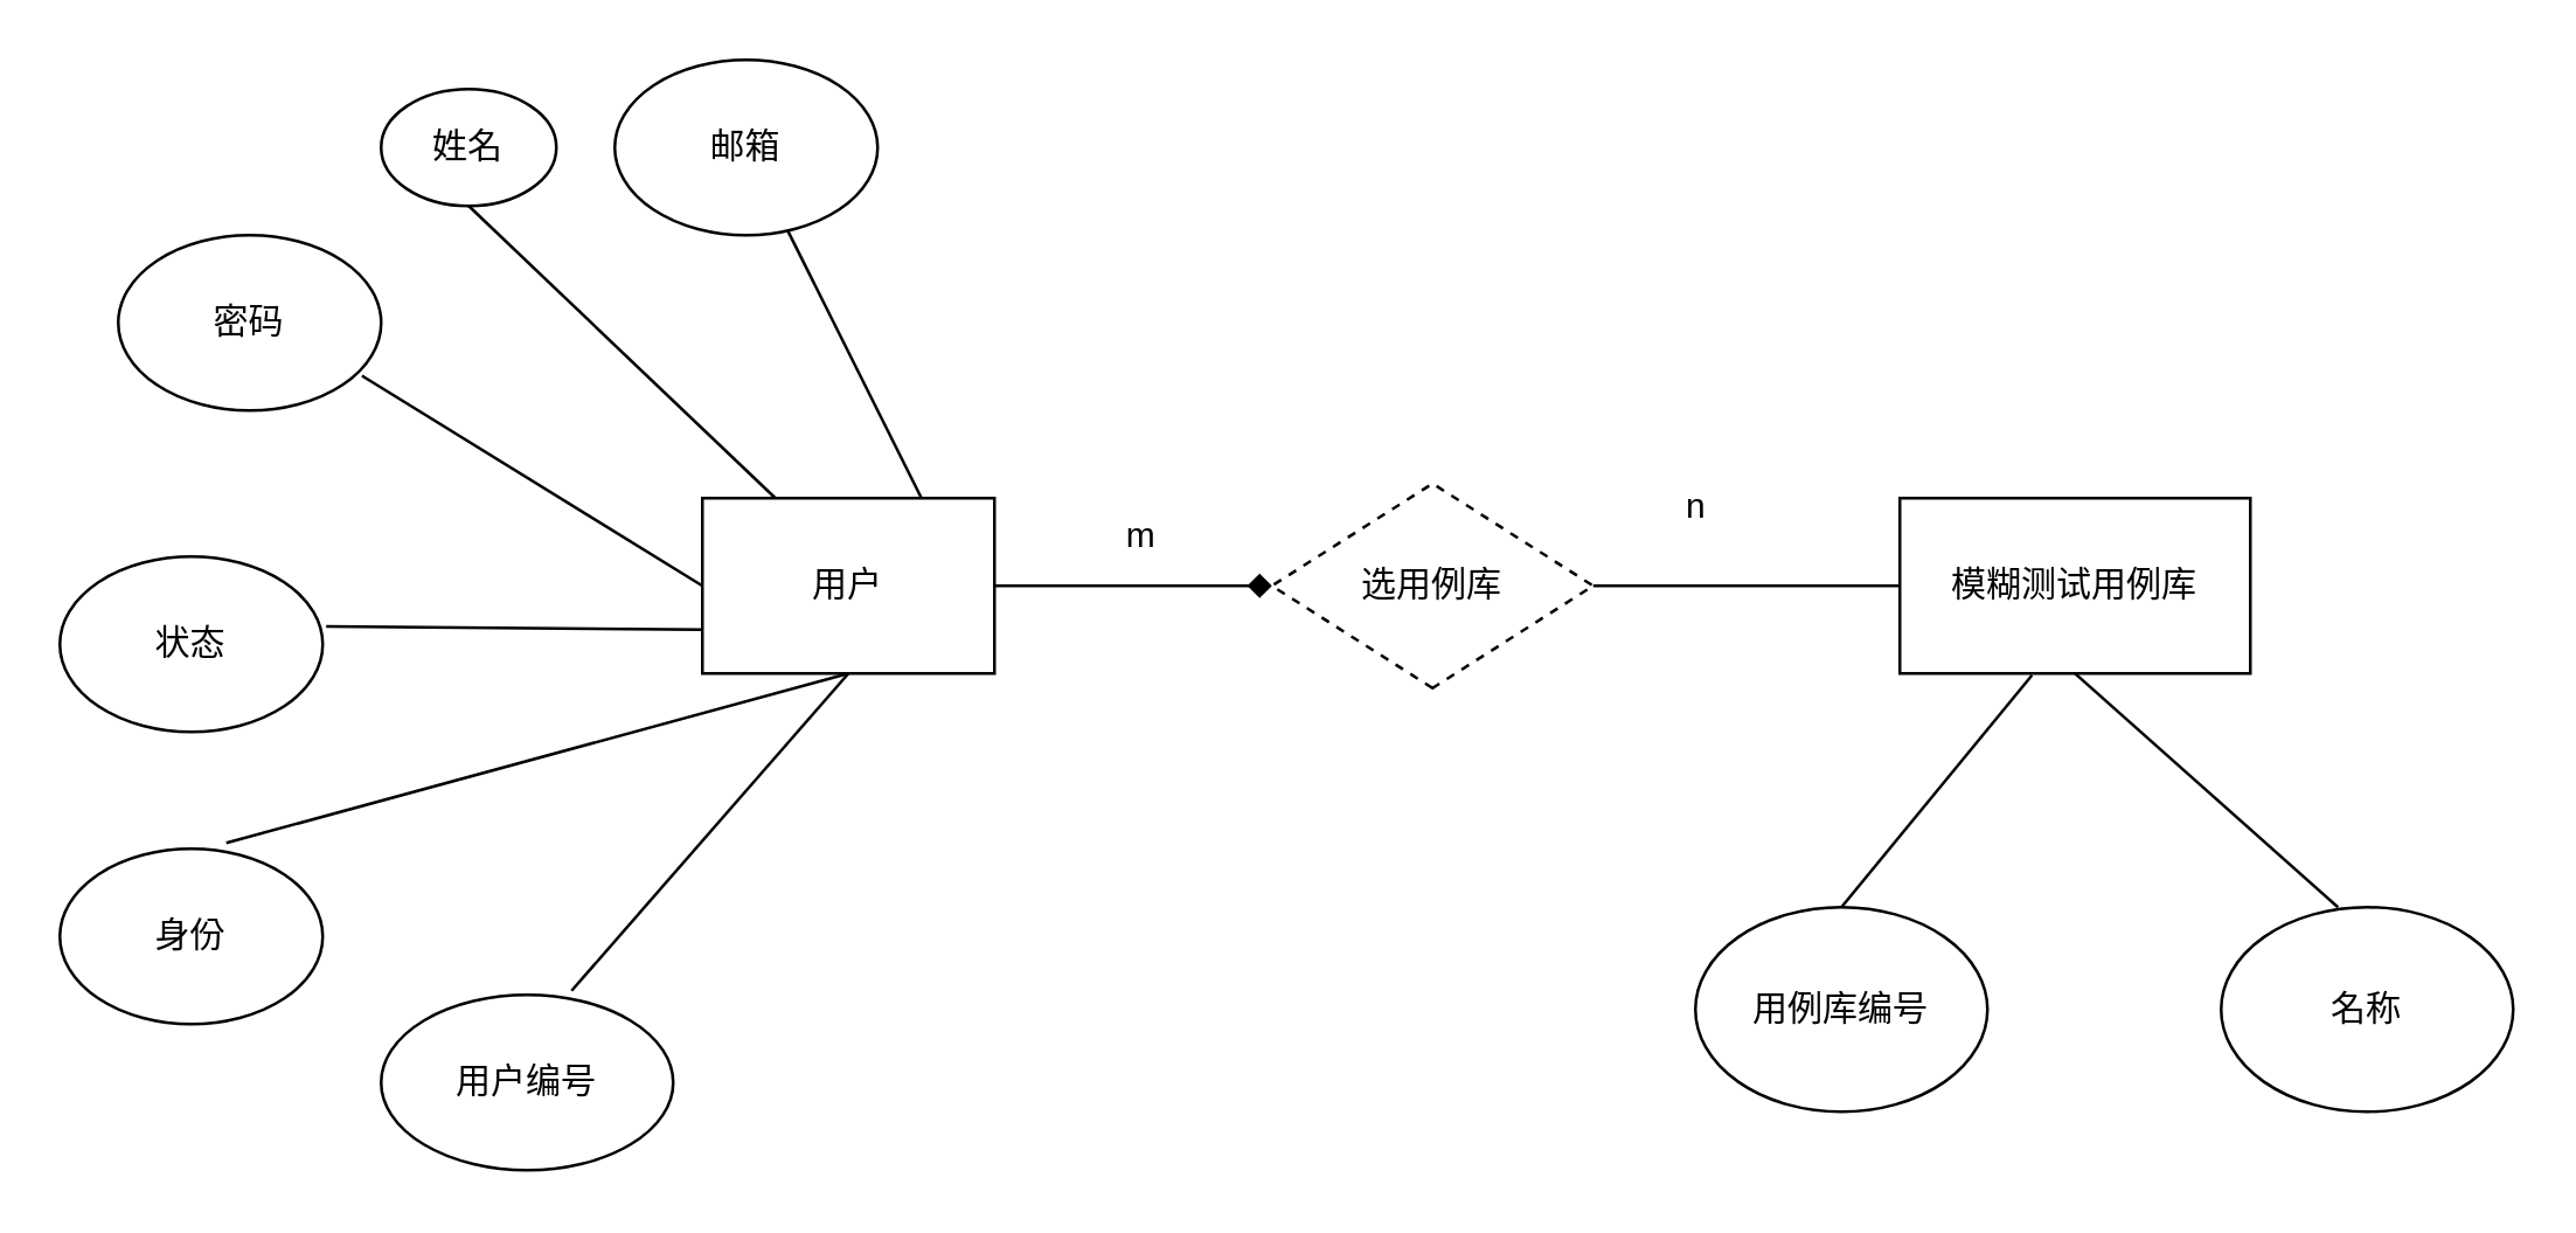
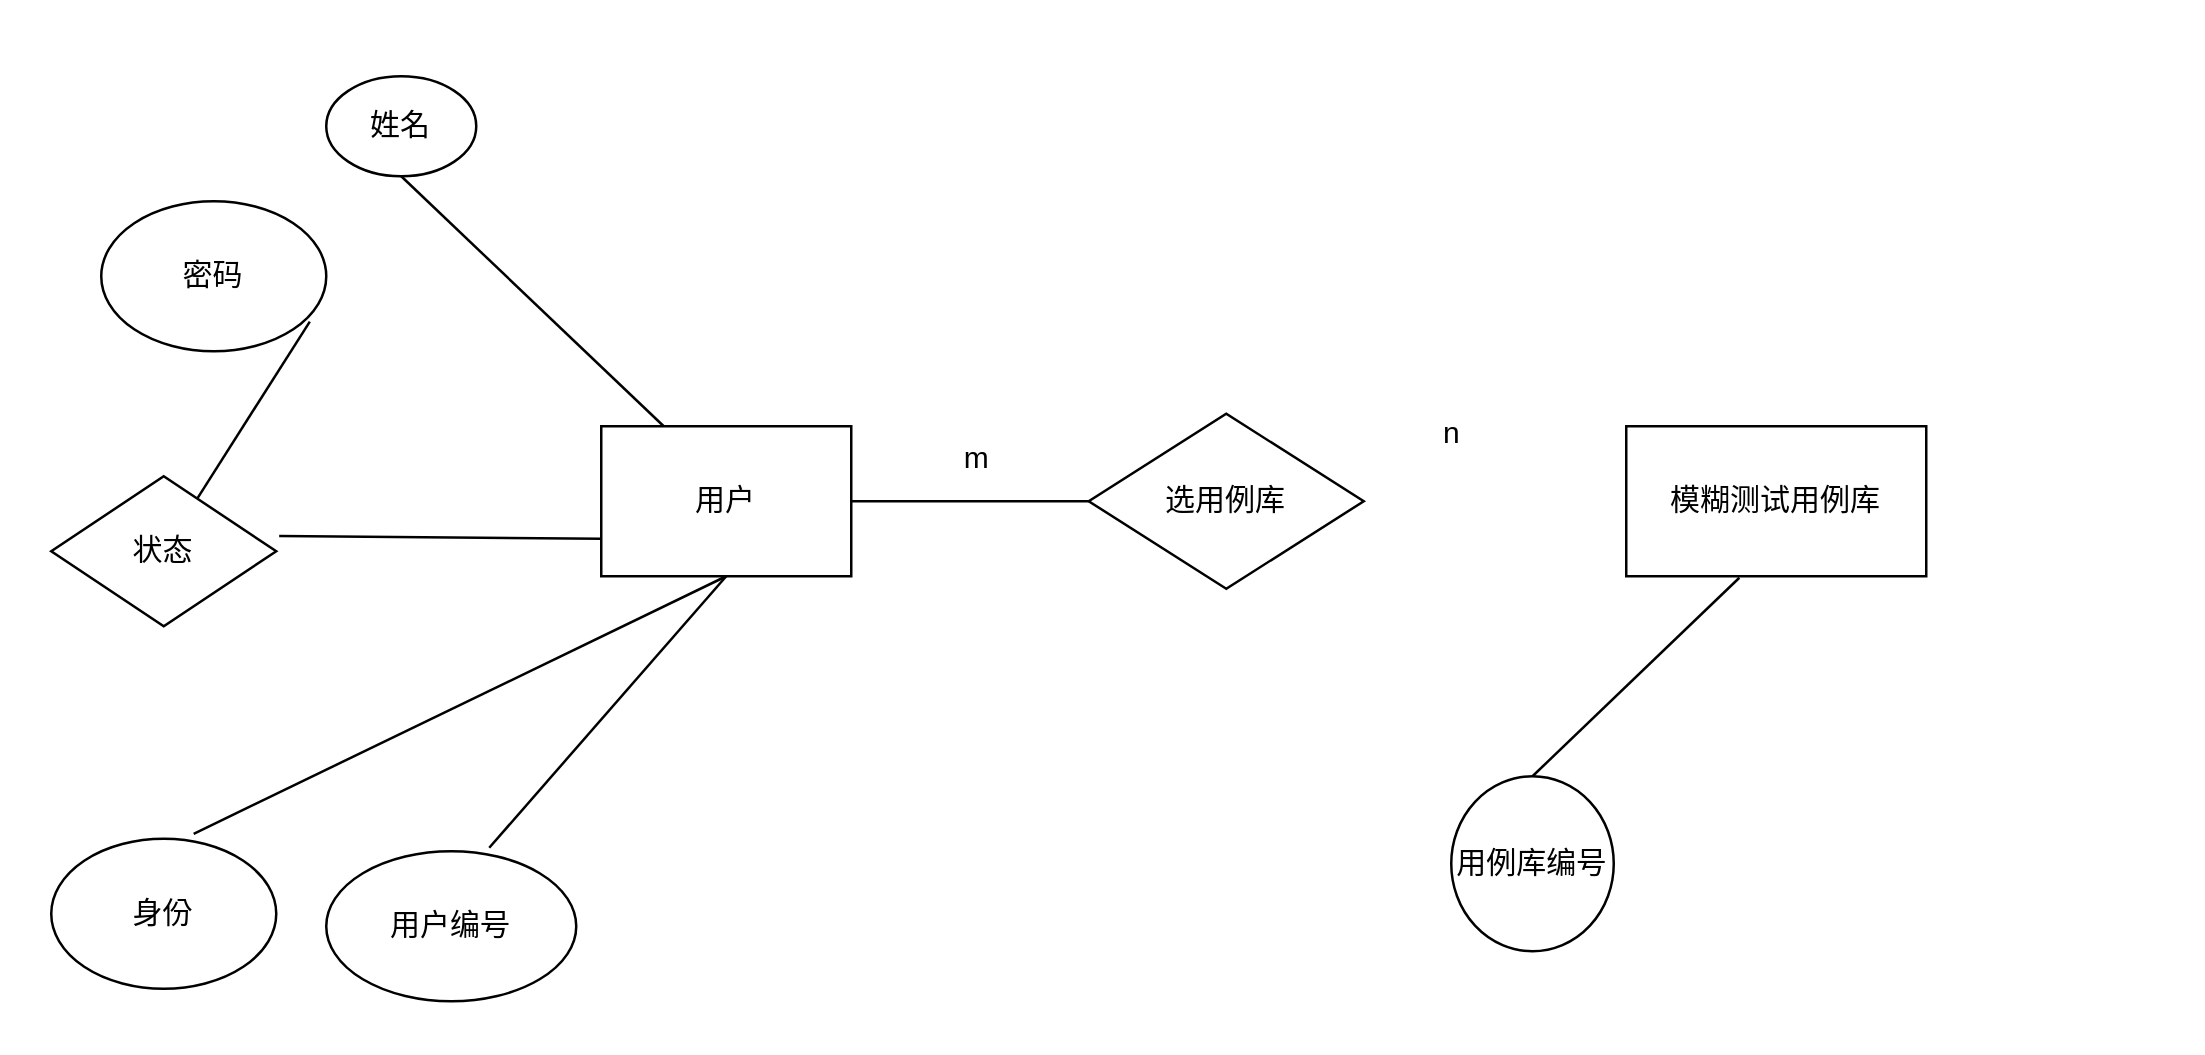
  <mxCell id="0" />
  <mxCell id="1" parent="0" />
  <mxCell id="2" value="模糊测试用例库" style="rounded=0;whiteSpace=wrap;html=1;" vertex="1" parent="1"><mxGeometry x="650" y="170" width="120" height="60" as="geometry" /></mxCell>
- <mxCell id="3" value="名称" style="ellipse;whiteSpace=wrap;html=1;" vertex="1" parent="1"><mxGeometry x="760" y="310" width="100" height="70" as="geometry" /></mxCell>
- <mxCell id="4" value="用例库编号" style="ellipse;whiteSpace=wrap;html=1;" vertex="1" parent="1"><mxGeometry x="580" y="310" width="100" height="70" as="geometry" /></mxCell>
+ <mxCell id="4" value="用例库编号" style="ellipse;whiteSpace=wrap;html=1;" vertex="1" parent="1"><mxGeometry x="580" y="310" width="65" height="70" as="geometry" /></mxCell>
  <mxCell id="5" value="用户" style="rounded=0;whiteSpace=wrap;html=1;" vertex="1" parent="1"><mxGeometry x="240" y="170" width="100" height="60" as="geometry" /></mxCell>
  <mxCell id="6" value="姓名" style="ellipse;whiteSpace=wrap;html=1;" vertex="1" parent="1"><mxGeometry x="130" y="30" width="60" height="40" as="geometry" /></mxCell>
  <mxCell id="7" value="" style="endArrow=none;html=1;rounded=0;entryX=0.5;entryY=1;entryDx=0;entryDy=0;exitX=0.25;exitY=0;exitDx=0;exitDy=0;" edge="1" parent="1" source="5" target="6"><mxGeometry width="50" height="50" relative="1" as="geometry"><mxPoint x="390" y="220" as="sourcePoint" /><mxPoint x="440" y="170" as="targetPoint" /></mxGeometry></mxCell>
- <mxCell id="8" value="邮箱" style="ellipse;whiteSpace=wrap;html=1;" vertex="1" parent="1"><mxGeometry x="210" y="20" width="90" height="60" as="geometry" /></mxCell>
- <mxCell id="9" value="" style="endArrow=none;html=1;rounded=0;exitX=0.75;exitY=0;exitDx=0;exitDy=0;" edge="1" parent="1" source="5" target="8"><mxGeometry width="50" height="50" relative="1" as="geometry"><mxPoint x="580" y="190" as="sourcePoint" /><mxPoint x="630" y="140" as="targetPoint" /></mxGeometry></mxCell>
  <mxCell id="10" value="密码" style="ellipse;whiteSpace=wrap;html=1;" vertex="1" parent="1"><mxGeometry x="40" y="80" width="90" height="60" as="geometry" /></mxCell>
- <mxCell id="11" value="状态" style="ellipse;whiteSpace=wrap;html=1;" vertex="1" parent="1"><mxGeometry x="20" y="190" width="90" height="60" as="geometry" /></mxCell>
- <mxCell id="12" value="身份" style="ellipse;whiteSpace=wrap;html=1;" vertex="1" parent="1"><mxGeometry x="20" y="290" width="90" height="60" as="geometry" /></mxCell>
+ <mxCell id="11" value="状态" style="rhombus;whiteSpace=wrap;html=1;" vertex="1" parent="1"><mxGeometry x="20" y="190" width="90" height="60" as="geometry" /></mxCell>
+ <mxCell id="12" value="身份" style="ellipse;whiteSpace=wrap;html=1;" vertex="1" parent="1"><mxGeometry x="20" y="335" width="90" height="60" as="geometry" /></mxCell>
  <mxCell id="13" value="" style="endArrow=none;html=1;rounded=0;exitX=1.013;exitY=0.398;exitDx=0;exitDy=0;entryX=0;entryY=0.75;entryDx=0;entryDy=0;exitPerimeter=0;" edge="1" parent="1" source="11" target="5"><mxGeometry width="50" height="50" relative="1" as="geometry"><mxPoint x="390" y="220" as="sourcePoint" /><mxPoint x="440" y="170" as="targetPoint" /></mxGeometry></mxCell>
  <mxCell id="14" value="" style="endArrow=none;html=1;rounded=0;exitX=0.633;exitY=-0.033;exitDx=0;exitDy=0;entryX=0.5;entryY=1;entryDx=0;entryDy=0;exitPerimeter=0;" edge="1" parent="1" source="12" target="5"><mxGeometry width="50" height="50" relative="1" as="geometry"><mxPoint x="390" y="220" as="sourcePoint" /><mxPoint x="440" y="170" as="targetPoint" /></mxGeometry></mxCell>
- <mxCell id="15" value="" style="endArrow=none;html=1;rounded=0;exitX=0.927;exitY=0.802;exitDx=0;exitDy=0;entryX=0;entryY=0.5;entryDx=0;entryDy=0;exitPerimeter=0;" edge="1" parent="1" source="10" target="5"><mxGeometry width="50" height="50" relative="1" as="geometry"><mxPoint x="390" y="220" as="sourcePoint" /><mxPoint x="530" y="200" as="targetPoint" /></mxGeometry></mxCell>
+ <mxCell id="15" value="" style="endArrow=none;html=1;rounded=0;exitX=0.927;exitY=0.802;exitDx=0;exitDy=0;exitPerimeter=0;" edge="1" parent="1" source="10" target="11"><mxGeometry width="50" height="50" relative="1" as="geometry"><mxPoint x="390" y="220" as="sourcePoint" /><mxPoint x="530" y="200" as="targetPoint" /></mxGeometry></mxCell>
  <mxCell id="16" value="用户编号" style="ellipse;whiteSpace=wrap;html=1;" vertex="1" parent="1"><mxGeometry x="130" y="340" width="100" height="60" as="geometry" /></mxCell>
  <mxCell id="17" value="" style="endArrow=none;html=1;rounded=0;exitX=0.652;exitY=-0.023;exitDx=0;exitDy=0;exitPerimeter=0;" edge="1" parent="1" source="16"><mxGeometry width="50" height="50" relative="1" as="geometry"><mxPoint x="250" y="340" as="sourcePoint" /><mxPoint x="290" y="230" as="targetPoint" /></mxGeometry></mxCell>
- <mxCell id="18" value="选用例库" style="rhombus;whiteSpace=wrap;html=1;direction=west;dashed=1;" vertex="1" parent="1"><mxGeometry x="435" y="165" width="110" height="70" as="geometry" /></mxCell>
- <mxCell id="19" value="" style="endArrow=diamond;html=1;rounded=0;exitX=1;exitY=0.5;exitDx=0;exitDy=0;entryX=1;entryY=0.5;entryDx=0;entryDy=0;" edge="1" parent="1" source="5" target="18"><mxGeometry width="50" height="50" relative="1" as="geometry"><mxPoint x="420" y="120" as="sourcePoint" /><mxPoint x="470" y="70" as="targetPoint" /></mxGeometry></mxCell>
- <mxCell id="20" value="" style="endArrow=none;html=1;rounded=0;entryX=0;entryY=0.5;entryDx=0;entryDy=0;exitX=0;exitY=0.5;exitDx=0;exitDy=0;" edge="1" parent="1" source="18" target="2"><mxGeometry width="50" height="50" relative="1" as="geometry"><mxPoint x="470" y="340" as="sourcePoint" /><mxPoint x="520" y="290" as="targetPoint" /><Array as="points" /></mxGeometry></mxCell>
+ <mxCell id="18" value="选用例库" style="rhombus;whiteSpace=wrap;html=1;direction=west;" vertex="1" parent="1"><mxGeometry x="435" y="165" width="110" height="70" as="geometry" /></mxCell>
+ <mxCell id="19" value="" style="endArrow=none;html=1;rounded=0;exitX=1;exitY=0.5;exitDx=0;exitDy=0;entryX=1;entryY=0.5;entryDx=0;entryDy=0;" edge="1" parent="1" source="5" target="18"><mxGeometry width="50" height="50" relative="1" as="geometry"><mxPoint x="420" y="120" as="sourcePoint" /><mxPoint x="470" y="70" as="targetPoint" /></mxGeometry></mxCell>
  <mxCell id="21" value="m" style="text;html=1;align=center;verticalAlign=middle;resizable=0;points=[];autosize=1;strokeColor=none;fillColor=none;" vertex="1" parent="1"><mxGeometry x="375" y="168" width="30" height="30" as="geometry" /></mxCell>
  <mxCell id="22" value="n" style="text;html=1;align=center;verticalAlign=middle;resizable=0;points=[];autosize=1;strokeColor=none;fillColor=none;" vertex="1" parent="1"><mxGeometry x="565" y="158" width="30" height="30" as="geometry" /></mxCell>
  <mxCell id="23" value="" style="endArrow=none;html=1;rounded=0;exitX=0.5;exitY=0;exitDx=0;exitDy=0;entryX=0.377;entryY=1.01;entryDx=0;entryDy=0;entryPerimeter=0;" edge="1" parent="1" source="4" target="2"><mxGeometry width="50" height="50" relative="1" as="geometry"><mxPoint x="710" y="300" as="sourcePoint" /><mxPoint x="760" y="250" as="targetPoint" /></mxGeometry></mxCell>
- <mxCell id="24" value="" style="endArrow=none;html=1;rounded=0;entryX=0.5;entryY=1;entryDx=0;entryDy=0;exitX=0.4;exitY=0;exitDx=0;exitDy=0;exitPerimeter=0;" edge="1" parent="1" source="3" target="2"><mxGeometry width="50" height="50" relative="1" as="geometry"><mxPoint x="710" y="450" as="sourcePoint" /><mxPoint x="760" y="400" as="targetPoint" /></mxGeometry></mxCell>
